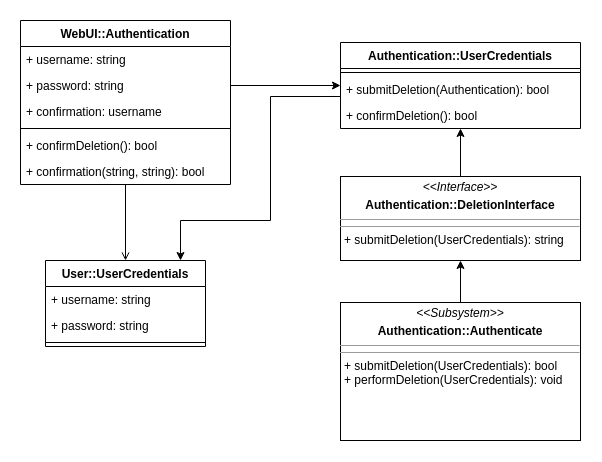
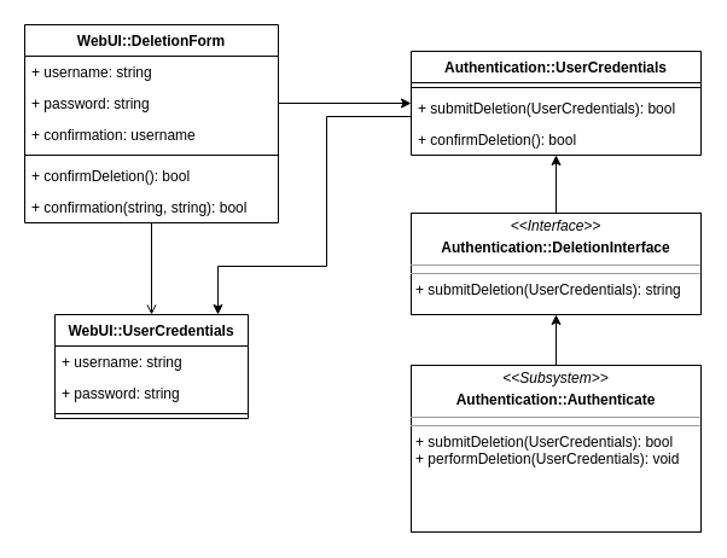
  <mxCell id="0" />
  <mxCell id="1" parent="0" />
  <mxCell id="2" style="edgeStyle=orthogonalEdgeStyle;rounded=0;orthogonalLoop=1;jettySize=auto;html=1;exitX=0.5;exitY=1;exitDx=0;exitDy=0;endArrow=open;" edge="1" parent="1" source="3" target="10"><mxGeometry relative="1" as="geometry" /></mxCell>
- <mxCell id="3" value="WebUI::Authentication" style="swimlane;fontStyle=1;align=center;verticalAlign=top;childLayout=stackLayout;horizontal=1;startSize=26;horizontalStack=0;resizeParent=1;resizeParentMax=0;resizeLast=0;collapsible=1;marginBottom=0;" vertex="1" parent="1"><mxGeometry x="20" y="20" width="210" height="164" as="geometry" /></mxCell>
+ <mxCell id="3" value="WebUI::DeletionForm" style="swimlane;fontStyle=1;align=center;verticalAlign=top;childLayout=stackLayout;horizontal=1;startSize=26;horizontalStack=0;resizeParent=1;resizeParentMax=0;resizeLast=0;collapsible=1;marginBottom=0;" vertex="1" parent="1"><mxGeometry x="20" y="20" width="210" height="164" as="geometry" /></mxCell>
  <mxCell id="4" value="+ username: string" style="text;strokeColor=none;fillColor=none;align=left;verticalAlign=top;spacingLeft=4;spacingRight=4;overflow=hidden;rotatable=0;points=[[0,0.5],[1,0.5]];portConstraint=eastwest;" vertex="1" parent="3"><mxGeometry y="26" width="210" height="26" as="geometry" /></mxCell>
  <mxCell id="5" value="+ password: string" style="text;strokeColor=none;fillColor=none;align=left;verticalAlign=top;spacingLeft=4;spacingRight=4;overflow=hidden;rotatable=0;points=[[0,0.5],[1,0.5]];portConstraint=eastwest;" vertex="1" parent="3"><mxGeometry y="52" width="210" height="26" as="geometry" /></mxCell>
  <mxCell id="6" value="+ confirmation: username" style="text;strokeColor=none;fillColor=none;align=left;verticalAlign=top;spacingLeft=4;spacingRight=4;overflow=hidden;rotatable=0;points=[[0,0.5],[1,0.5]];portConstraint=eastwest;" vertex="1" parent="3"><mxGeometry y="78" width="210" height="26" as="geometry" /></mxCell>
  <mxCell id="7" value="" style="line;strokeWidth=1;fillColor=none;align=left;verticalAlign=middle;spacingTop=-1;spacingLeft=3;spacingRight=3;rotatable=0;labelPosition=right;points=[];portConstraint=eastwest;strokeColor=inherit;" vertex="1" parent="3"><mxGeometry y="104" width="210" height="8" as="geometry" /></mxCell>
  <mxCell id="8" value="+ confirmDeletion(): bool" style="text;strokeColor=none;fillColor=none;align=left;verticalAlign=top;spacingLeft=4;spacingRight=4;overflow=hidden;rotatable=0;points=[[0,0.5],[1,0.5]];portConstraint=eastwest;" vertex="1" parent="3"><mxGeometry y="112" width="210" height="26" as="geometry" /></mxCell>
  <mxCell id="9" value="+ confirmation(string, string): bool" style="text;strokeColor=none;fillColor=none;align=left;verticalAlign=top;spacingLeft=4;spacingRight=4;overflow=hidden;rotatable=0;points=[[0,0.5],[1,0.5]];portConstraint=eastwest;" vertex="1" parent="3"><mxGeometry y="138" width="210" height="26" as="geometry" /></mxCell>
- <mxCell id="10" value="User::UserCredentials" style="swimlane;fontStyle=1;align=center;verticalAlign=top;childLayout=stackLayout;horizontal=1;startSize=26;horizontalStack=0;resizeParent=1;resizeParentMax=0;resizeLast=0;collapsible=1;marginBottom=0;" vertex="1" parent="1"><mxGeometry x="45" y="260" width="160" height="86" as="geometry" /></mxCell>
+ <mxCell id="10" value="WebUI::UserCredentials" style="swimlane;fontStyle=1;align=center;verticalAlign=top;childLayout=stackLayout;horizontal=1;startSize=26;horizontalStack=0;resizeParent=1;resizeParentMax=0;resizeLast=0;collapsible=1;marginBottom=0;" vertex="1" parent="1"><mxGeometry x="45" y="260" width="160" height="86" as="geometry" /></mxCell>
  <mxCell id="11" value="+ username: string" style="text;strokeColor=none;fillColor=none;align=left;verticalAlign=top;spacingLeft=4;spacingRight=4;overflow=hidden;rotatable=0;points=[[0,0.5],[1,0.5]];portConstraint=eastwest;" vertex="1" parent="10"><mxGeometry y="26" width="160" height="26" as="geometry" /></mxCell>
  <mxCell id="12" value="+ password: string" style="text;strokeColor=none;fillColor=none;align=left;verticalAlign=top;spacingLeft=4;spacingRight=4;overflow=hidden;rotatable=0;points=[[0,0.5],[1,0.5]];portConstraint=eastwest;" vertex="1" parent="10"><mxGeometry y="52" width="160" height="26" as="geometry" /></mxCell>
  <mxCell id="13" value="" style="line;strokeWidth=1;fillColor=none;align=left;verticalAlign=middle;spacingTop=-1;spacingLeft=3;spacingRight=3;rotatable=0;labelPosition=right;points=[];portConstraint=eastwest;strokeColor=inherit;" vertex="1" parent="10"><mxGeometry y="78" width="160" height="8" as="geometry" /></mxCell>
  <mxCell id="14" value="Authentication::UserCredentials" style="swimlane;fontStyle=1;align=center;verticalAlign=top;childLayout=stackLayout;horizontal=1;startSize=26;horizontalStack=0;resizeParent=1;resizeParentMax=0;resizeLast=0;collapsible=1;marginBottom=0;" vertex="1" parent="1"><mxGeometry x="340" y="42" width="240" height="86" as="geometry" /></mxCell>
  <mxCell id="15" value="" style="line;strokeWidth=1;fillColor=none;align=left;verticalAlign=middle;spacingTop=-1;spacingLeft=3;spacingRight=3;rotatable=0;labelPosition=right;points=[];portConstraint=eastwest;strokeColor=inherit;" vertex="1" parent="14"><mxGeometry y="26" width="240" height="8" as="geometry" /></mxCell>
- <mxCell id="16" value="+ submitDeletion(Authentication): bool" style="text;strokeColor=none;fillColor=none;align=left;verticalAlign=top;spacingLeft=4;spacingRight=4;overflow=hidden;rotatable=0;points=[[0,0.5],[1,0.5]];portConstraint=eastwest;" vertex="1" parent="14"><mxGeometry y="34" width="240" height="26" as="geometry" /></mxCell>
+ <mxCell id="16" value="+ submitDeletion(UserCredentials): bool" style="text;strokeColor=none;fillColor=none;align=left;verticalAlign=top;spacingLeft=4;spacingRight=4;overflow=hidden;rotatable=0;points=[[0,0.5],[1,0.5]];portConstraint=eastwest;" vertex="1" parent="14"><mxGeometry y="34" width="240" height="26" as="geometry" /></mxCell>
  <mxCell id="17" value="+ confirmDeletion(): bool" style="text;strokeColor=none;fillColor=none;align=left;verticalAlign=top;spacingLeft=4;spacingRight=4;overflow=hidden;rotatable=0;points=[[0,0.5],[1,0.5]];portConstraint=eastwest;" vertex="1" parent="14"><mxGeometry y="60" width="240" height="26" as="geometry" /></mxCell>
  <mxCell id="18" style="edgeStyle=orthogonalEdgeStyle;rounded=0;orthogonalLoop=1;jettySize=auto;html=1;exitX=0.5;exitY=0;exitDx=0;exitDy=0;" edge="1" parent="1" source="19" target="14"><mxGeometry relative="1" as="geometry" /></mxCell>
  <mxCell id="19" value="&lt;p style=&quot;margin:0px;margin-top:4px;text-align:center;&quot;&gt;&lt;i&gt;&amp;lt;&amp;lt;Interface&amp;gt;&amp;gt;&lt;/i&gt;&lt;b&gt;&lt;br&gt;&lt;/b&gt;&lt;/p&gt;&lt;p style=&quot;margin:0px;margin-top:4px;text-align:center;&quot;&gt;&lt;b&gt;Authentication::DeletionInterface&lt;/b&gt;&lt;br&gt;&lt;/p&gt;&lt;hr size=&quot;1&quot;&gt;&lt;hr size=&quot;1&quot;&gt;&lt;p style=&quot;margin:0px;margin-left:4px;&quot;&gt;+ submitDeletion(UserCredentials): string&lt;br&gt;&lt;/p&gt;" style="verticalAlign=top;align=left;overflow=fill;fontSize=12;fontFamily=Helvetica;html=1;" vertex="1" parent="1"><mxGeometry x="340" y="176" width="240" height="84" as="geometry" /></mxCell>
  <mxCell id="20" style="edgeStyle=orthogonalEdgeStyle;rounded=0;orthogonalLoop=1;jettySize=auto;html=1;exitX=0.5;exitY=0;exitDx=0;exitDy=0;" edge="1" parent="1" source="21" target="19"><mxGeometry relative="1" as="geometry" /></mxCell>
  <mxCell id="21" value="&lt;p style=&quot;margin:0px;margin-top:4px;text-align:center;&quot;&gt;&lt;i&gt;&amp;lt;&amp;lt;Subsystem&amp;gt;&amp;gt;&lt;/i&gt;&lt;/p&gt;&lt;p style=&quot;margin:0px;margin-top:4px;text-align:center;&quot;&gt;&lt;b&gt;Authentication::Authenticate&lt;/b&gt;&lt;br&gt;&lt;/p&gt;&lt;hr size=&quot;1&quot;&gt;&lt;hr size=&quot;1&quot;&gt;&lt;p style=&quot;margin:0px;margin-left:4px;&quot;&gt;+ submitDeletion(UserCredentials): bool&lt;br&gt;&lt;/p&gt;&lt;p style=&quot;margin:0px;margin-left:4px;&quot;&gt;+ performDeletion(UserCredentials): void&lt;/p&gt;" style="verticalAlign=top;align=left;overflow=fill;fontSize=12;fontFamily=Helvetica;html=1;" vertex="1" parent="1"><mxGeometry x="340" y="302" width="240" height="138" as="geometry" /></mxCell>
  <mxCell id="22" style="edgeStyle=orthogonalEdgeStyle;rounded=0;orthogonalLoop=1;jettySize=auto;html=1;exitX=0;exitY=0.5;exitDx=0;exitDy=0;" edge="1" parent="1" source="17" target="10"><mxGeometry relative="1" as="geometry"><Array as="points"><mxPoint x="270" y="96" /><mxPoint x="270" y="220" /><mxPoint x="180" y="220" /></Array></mxGeometry></mxCell>
  <mxCell id="23" style="edgeStyle=orthogonalEdgeStyle;rounded=0;orthogonalLoop=1;jettySize=auto;html=1;exitX=1;exitY=0.5;exitDx=0;exitDy=0;" edge="1" parent="1" source="5" target="14"><mxGeometry relative="1" as="geometry" /></mxCell>
